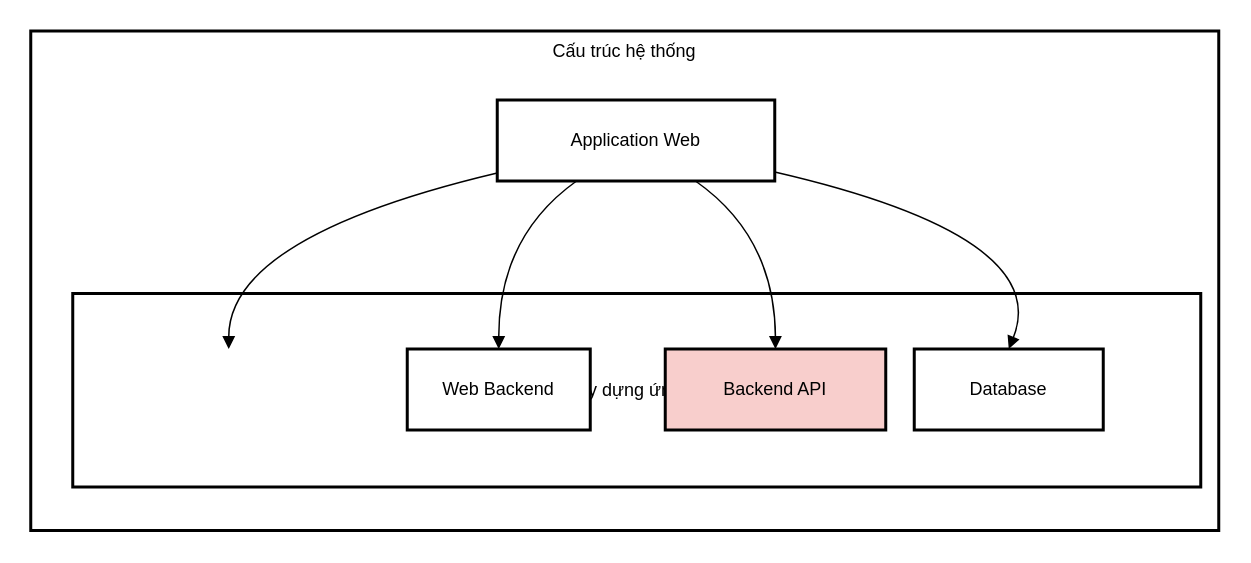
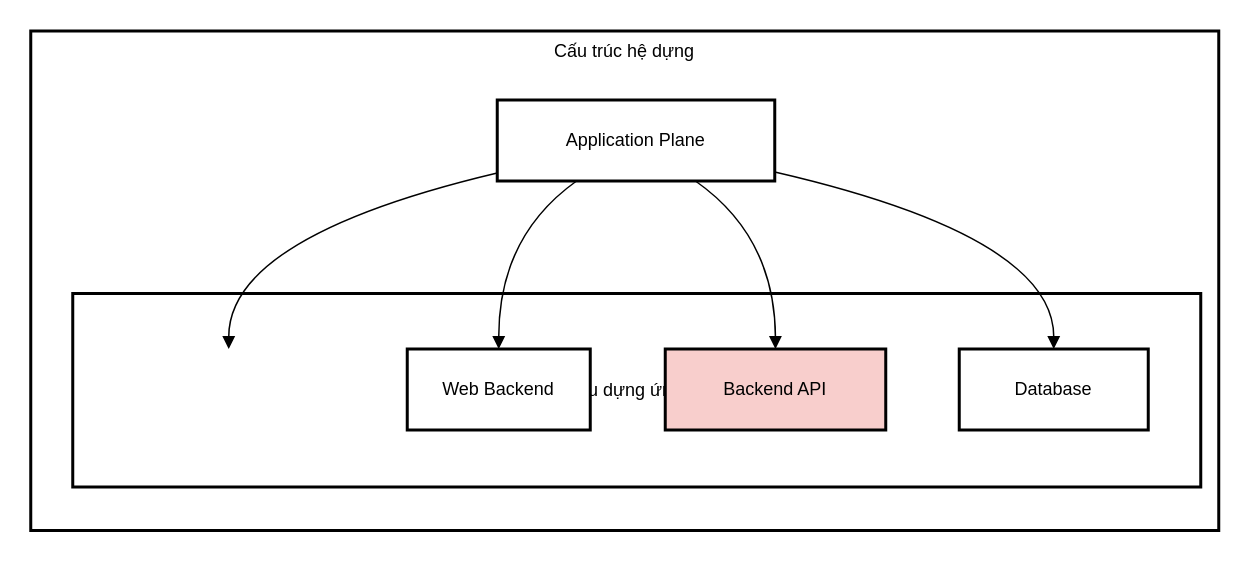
  <mxCell id="0" />
  <mxCell id="1" parent="0" />
- <mxCell id="2" value="Cấu trúc hệ thống" style="whiteSpace=wrap;strokeWidth=2;verticalAlign=top;" vertex="1" parent="1"><mxGeometry x="20" y="20" width="792" height="333" as="geometry" /></mxCell>
+ <mxCell id="2" value="Cấu trúc hệ dựng" style="whiteSpace=wrap;strokeWidth=2;verticalAlign=top;" vertex="1" parent="1"><mxGeometry x="20" y="20" width="792" height="333" as="geometry" /></mxCell>
  <mxCell id="3" value="Mobile App" style="whiteSpace=wrap;strokeWidth=2;" vertex="1" parent="2"><mxGeometry x="63" y="212" width="138" height="54" as="geometry" /></mxCell>
- <mxCell id="4" value="Xây dựng ứng dụ" style="whiteSpace=wrap;strokeWidth=2;" vertex="1" parent="2"><mxGeometry x="28" y="175" width="752" height="129" as="geometry" /></mxCell>
- <mxCell id="5" value="Application Web" style="whiteSpace=wrap;strokeWidth=2;" vertex="1" parent="2"><mxGeometry x="311" y="46" width="185" height="54" as="geometry" /></mxCell>
+ <mxCell id="4" value="Cấu dựng ứng dụ" style="whiteSpace=wrap;strokeWidth=2;" vertex="1" parent="2"><mxGeometry x="28" y="175" width="752" height="129" as="geometry" /></mxCell>
+ <mxCell id="5" value="Application Plane" style="whiteSpace=wrap;strokeWidth=2;" vertex="1" parent="2"><mxGeometry x="311" y="46" width="185" height="54" as="geometry" /></mxCell>
  <mxCell id="6" value="Web Backend" style="whiteSpace=wrap;strokeWidth=2;" vertex="1" parent="2"><mxGeometry x="251" y="212" width="122" height="54" as="geometry" /></mxCell>
  <mxCell id="7" value="Backend API" style="whiteSpace=wrap;strokeWidth=2;fillColor=#f8cecc;" vertex="1" parent="2"><mxGeometry x="423" y="212" width="147" height="54" as="geometry" /></mxCell>
- <mxCell id="8" value="Database" style="whiteSpace=wrap;strokeWidth=2;" vertex="1" parent="2"><mxGeometry x="589" y="212" width="126" height="54" as="geometry" /></mxCell>
+ <mxCell id="8" value="Database" style="whiteSpace=wrap;strokeWidth=2;" vertex="1" parent="2"><mxGeometry x="619" y="212" width="126" height="54" as="geometry" /></mxCell>
  <mxCell id="9" value="" style="curved=1;startArrow=none;endArrow=block;exitX=0;exitY=0.9;entryX=0.5;entryY=0;" edge="1" parent="2" source="5" target="3"><mxGeometry relative="1" as="geometry"><Array as="points"><mxPoint x="132" y="137" /></Array></mxGeometry></mxCell>
  <mxCell id="10" value="" style="curved=1;startArrow=none;endArrow=block;exitX=0.29;exitY=0.99;entryX=0.5;entryY=0;" edge="1" parent="2" source="5" target="6"><mxGeometry relative="1" as="geometry"><Array as="points"><mxPoint x="312" y="137" /></Array></mxGeometry></mxCell>
  <mxCell id="11" value="" style="curved=1;startArrow=none;endArrow=block;exitX=0.71;exitY=0.99;entryX=0.5;entryY=0;" edge="1" parent="2" source="5" target="7"><mxGeometry relative="1" as="geometry"><Array as="points"><mxPoint x="496" y="137" /></Array></mxGeometry></mxCell>
  <mxCell id="12" value="" style="curved=1;startArrow=none;endArrow=block;exitX=1;exitY=0.89;entryX=0.5;entryY=0;" edge="1" parent="2" source="5" target="8"><mxGeometry relative="1" as="geometry"><Array as="points"><mxPoint x="682" y="137" /></Array></mxGeometry></mxCell>
